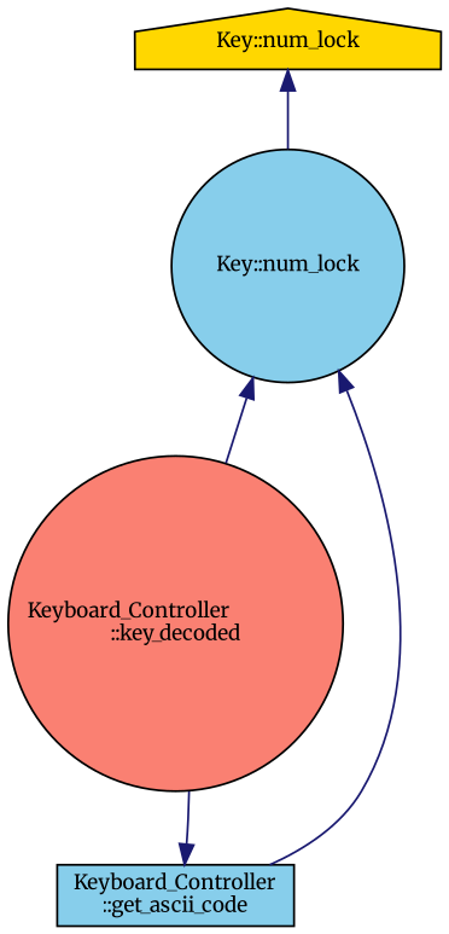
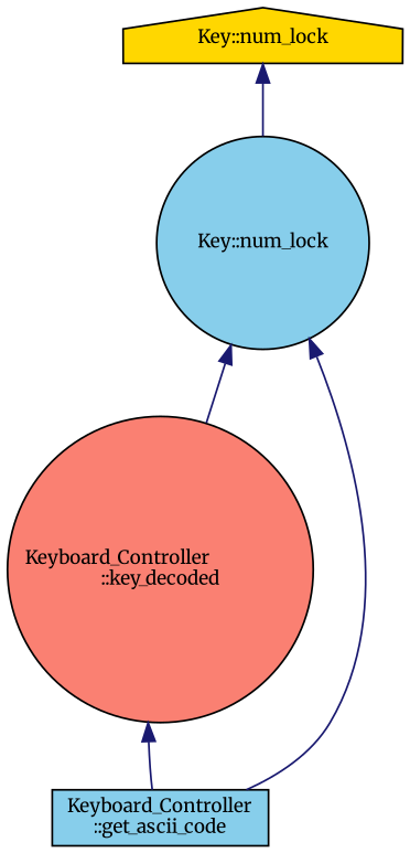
  digraph {
    rankdir=TB
    fontname=Merriweather
    node [color=black fillcolor=skyblue fontname=Merriweather fontsize=10 shape=circle style=filled]
    edge [color=midnightblue dir=back fontname=Merriweather fontsize=10 labelfontname=FreeSans labelfontsize=10 style=solid]
    n1 [fillcolor=gold fontcolor=black height=0.2 label="Key::num_lock" shape=house width=0.4]
    n2 [height=0.2 label="Key::num_lock" width=0.4]
    n3 [height=0.2 label="Keyboard_Controller\l::key_decoded" width=0.4 fillcolor=salmon]
    n4 [height=0.2 label="Keyboard_Controller\l::get_ascii_code" shape=box width=0.4]
    n1 -> n2
    n2 -> n3
    n2 -> n4
-   n4 -> n3
+   n3 -> n4
  }
